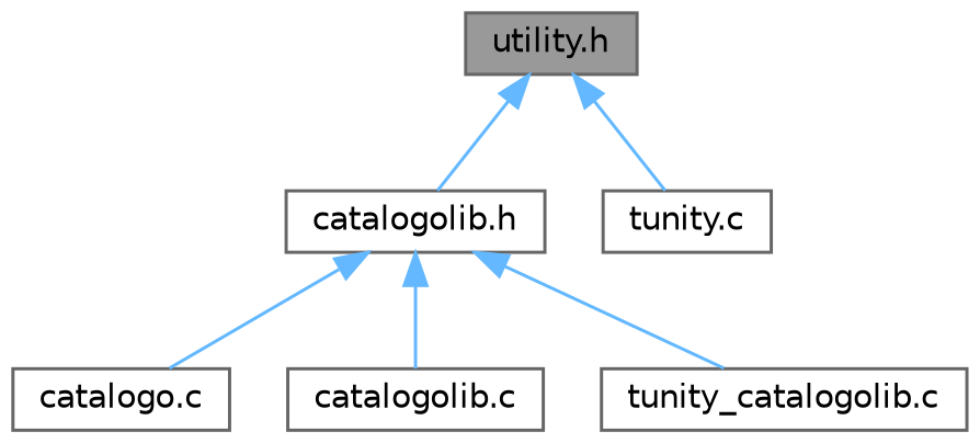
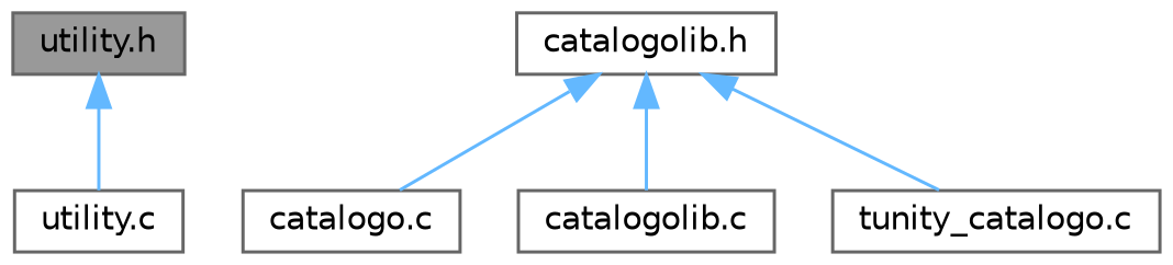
  digraph {
    node [color=grey40 fillcolor=white fontname=Helvetica fontsize=10 shape=box style=filled]
    edge [color=steelblue1 dir=back fontname=Helvetica fontsize=10 labelfontname=Helvetica labelfontsize=10 style=solid]
    n1 [color=gray40 fillcolor=grey60 fontcolor=black height=0.2 label="utility.h" width=0.4]
    n2 [height=0.2 label="catalogolib.h" width=0.4]
-   n3 [height=0.2 label="tunity.c" width=0.4]
+   n3 [height=0.2 label="utility.c" width=0.4]
    n4 [height=0.2 label="catalogo.c" width=0.4]
    n5 [height=0.2 label="catalogolib.c" width=0.4]
-   n6 [height=0.2 label="tunity_catalogolib.c" width=0.4]
-   n1 -> n2
+   n6 [height=0.2 label="tunity_catalogo.c" width=0.4]
    n1 -> n3
    n2 -> n4
    n2 -> n5
    n2 -> n6
  }
